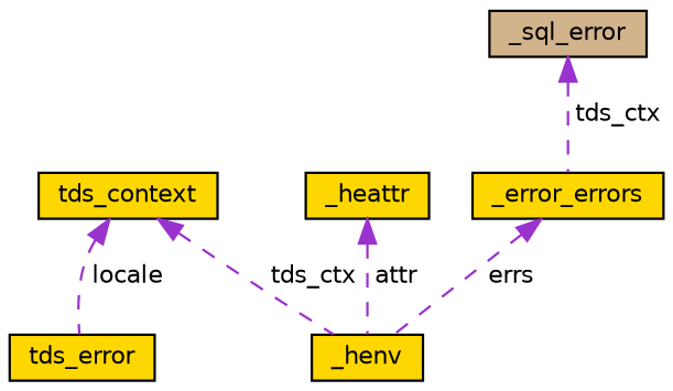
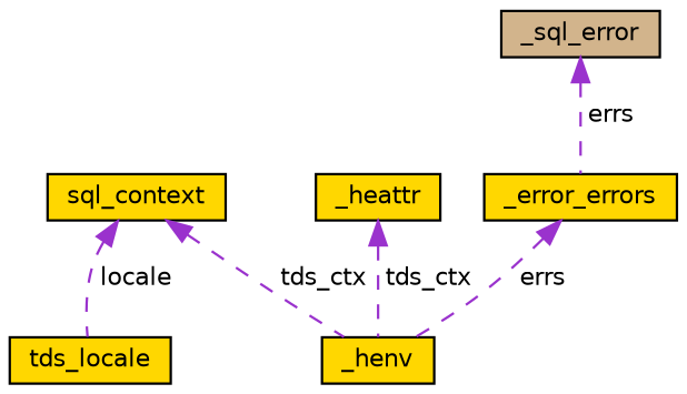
  digraph {
    node [color=black fillcolor=gold fontname=Helvetica fontsize=10 shape=record style=filled]
    edge [color=darkorchid3 dir=back fontname=Helvetica fontsize=10 labelfontname=Helvetica labelfontsize=10 style=dashed]
    n1 [fontcolor=black height=0.2 label=_henv width=0.4]
-   n2 [height=0.2 label=tds_context width=0.4]
-   n3 [height=0.2 label=tds_error width=0.4]
+   n2 [height=0.2 label=sql_context width=0.4]
+   n3 [height=0.2 label=tds_locale width=0.4]
    n4 [height=0.2 label=_heattr width=0.4]
    n5 [height=0.2 label=_error_errors width=0.4]
    n6 [fillcolor=tan height=0.2 label=_sql_error width=0.4]
    n2 -> n1 [label=" tds_ctx"]
    n2 -> n3 [label=" locale"]
-   n4 -> n1 [label=" attr"]
+   n4 -> n1 [label=" tds_ctx"]
    n5 -> n1 [label=" errs"]
-   n6 -> n5 [label=" tds_ctx"]
+   n6 -> n5 [label=" errs"]
  }
